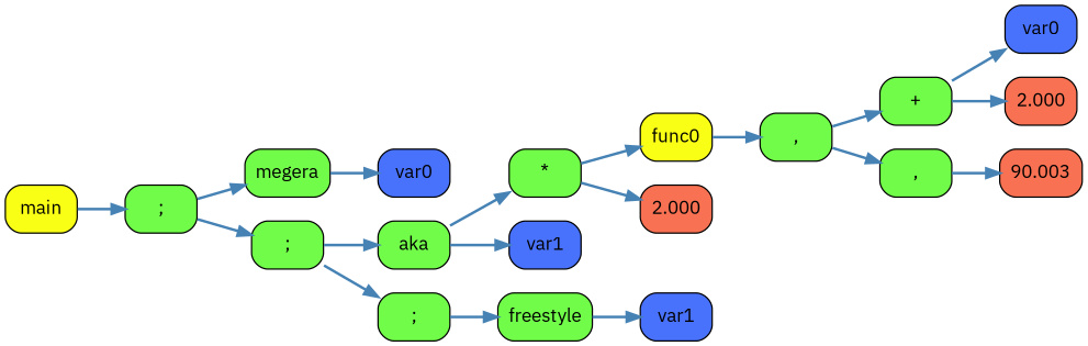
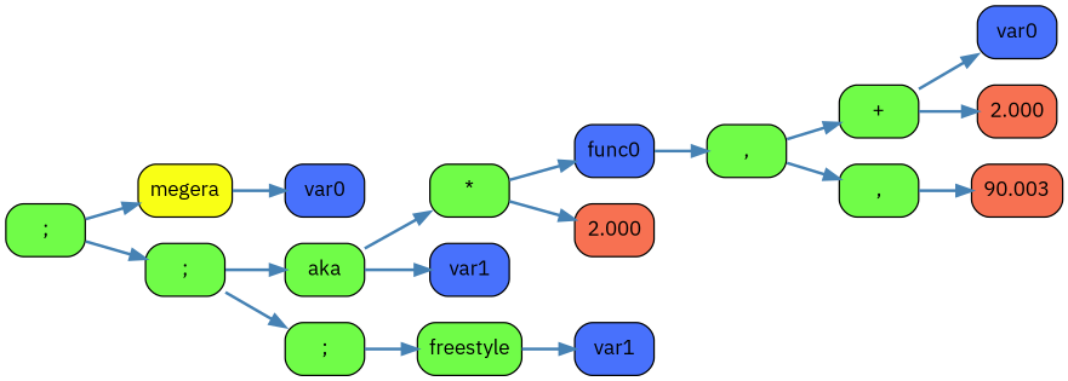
  digraph {
    fontname="IBM Plex Sans"
    rankdir=LR
    node [color=black fillcolor="#70FC48" fontcolor=black fontname="IBM Plex Sans" shape=box style="rounded, filled" weight=1]
    edge [color="#4682B4" fontname="IBM Plex Sans" style=bold weight=1]
-   n1 [fillcolor="#F9FF15" label=main]
    n2 [label=";"]
-   n3 [label=megera]
+   n3 [fillcolor="#F9FF15" label=megera]
    n4 [label=";"]
    n5 [fillcolor="#4871FC" label=var0]
    n6 [label=aka]
    n7 [label=";"]
    n8 [label="*"]
    n9 [fillcolor="#4871FC" label=var1]
    n10 [label=freestyle]
-   n11 [fillcolor="#F9FF15" label=func0]
+   n11 [fillcolor="#4871FC" label=func0]
    n12 [fillcolor="#F77152" label=2.000]
    n13 [label=","]
    n14 [label="+"]
    n15 [label=","]
    n16 [fillcolor="#4871FC" label=var0]
    n17 [fillcolor="#F77152" label=2.000]
    n18 [fillcolor="#F77152" label=90.003]
    n19 [fillcolor="#4871FC" label=var1]
-   n1 -> n2
    n2 -> n3
    n2 -> n4
    n3 -> n5
    n4 -> n6
    n4 -> n7
    n6 -> n8
    n6 -> n9
    n7 -> n10
    n8 -> n11
    n8 -> n12
    n10 -> n19
    n11 -> n13
    n13 -> n14
    n13 -> n15
    n14 -> n16
    n14 -> n17
    n15 -> n18
  }
